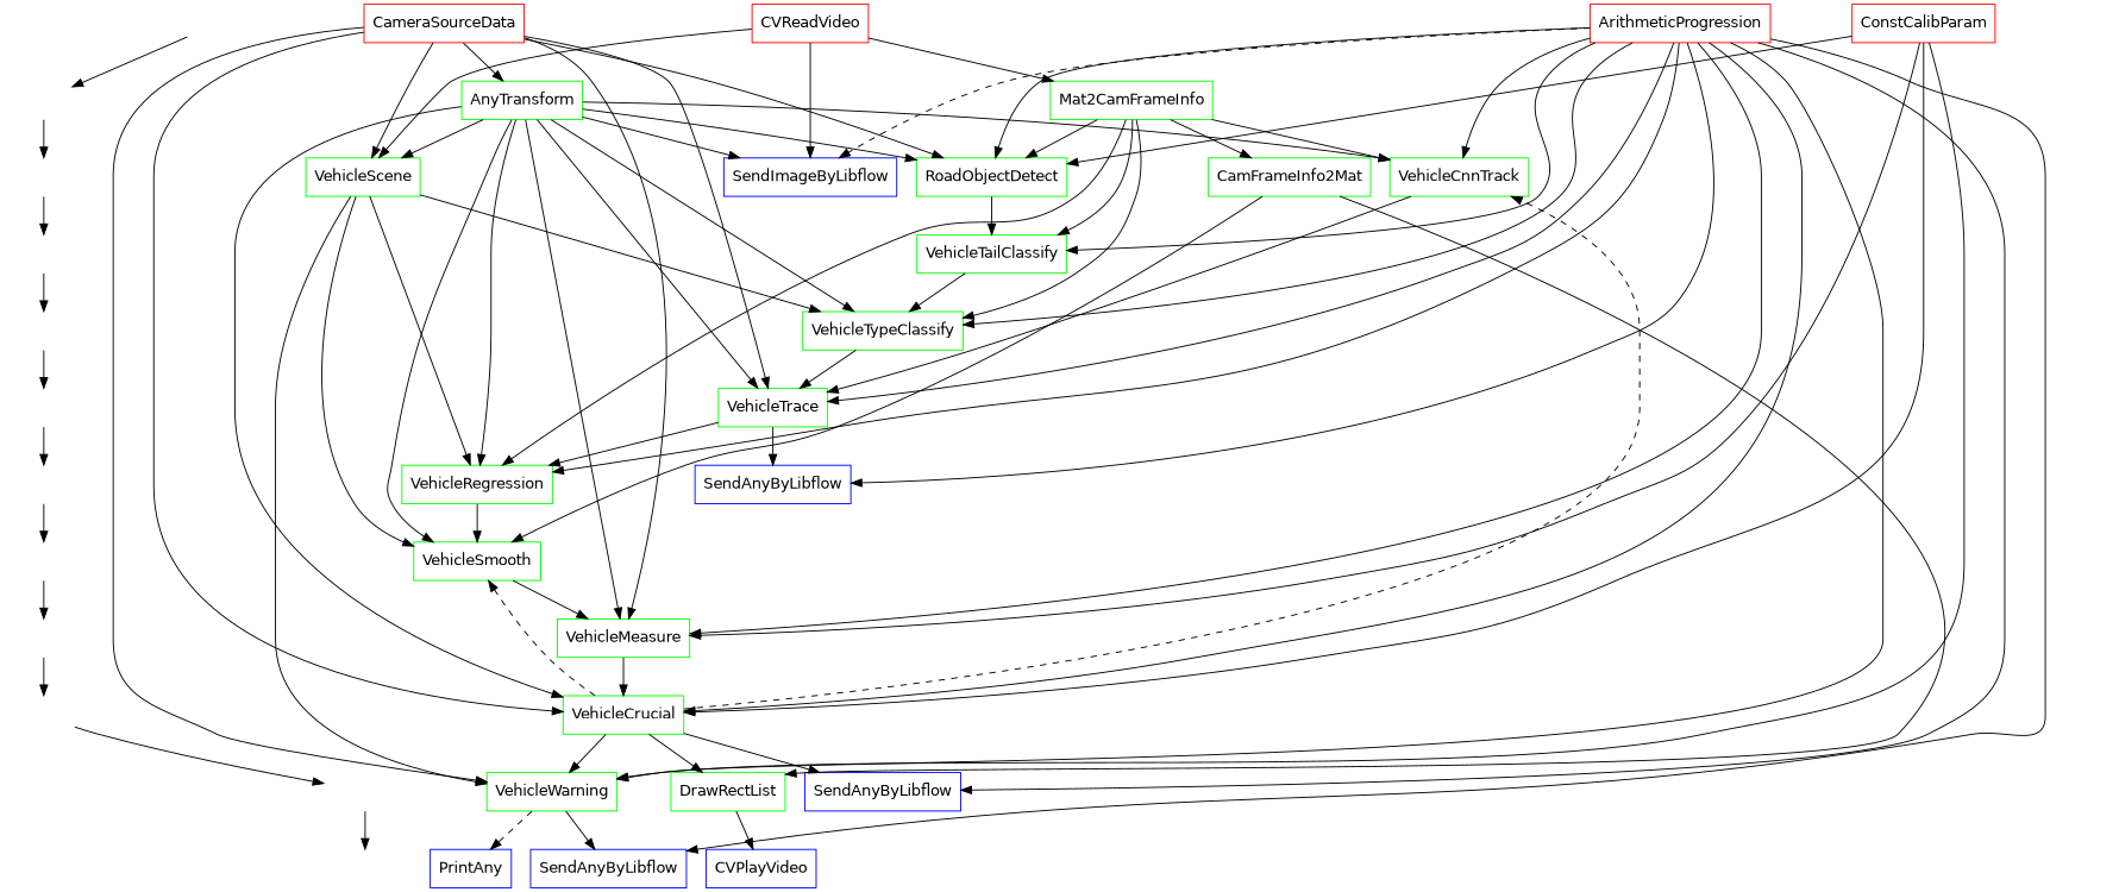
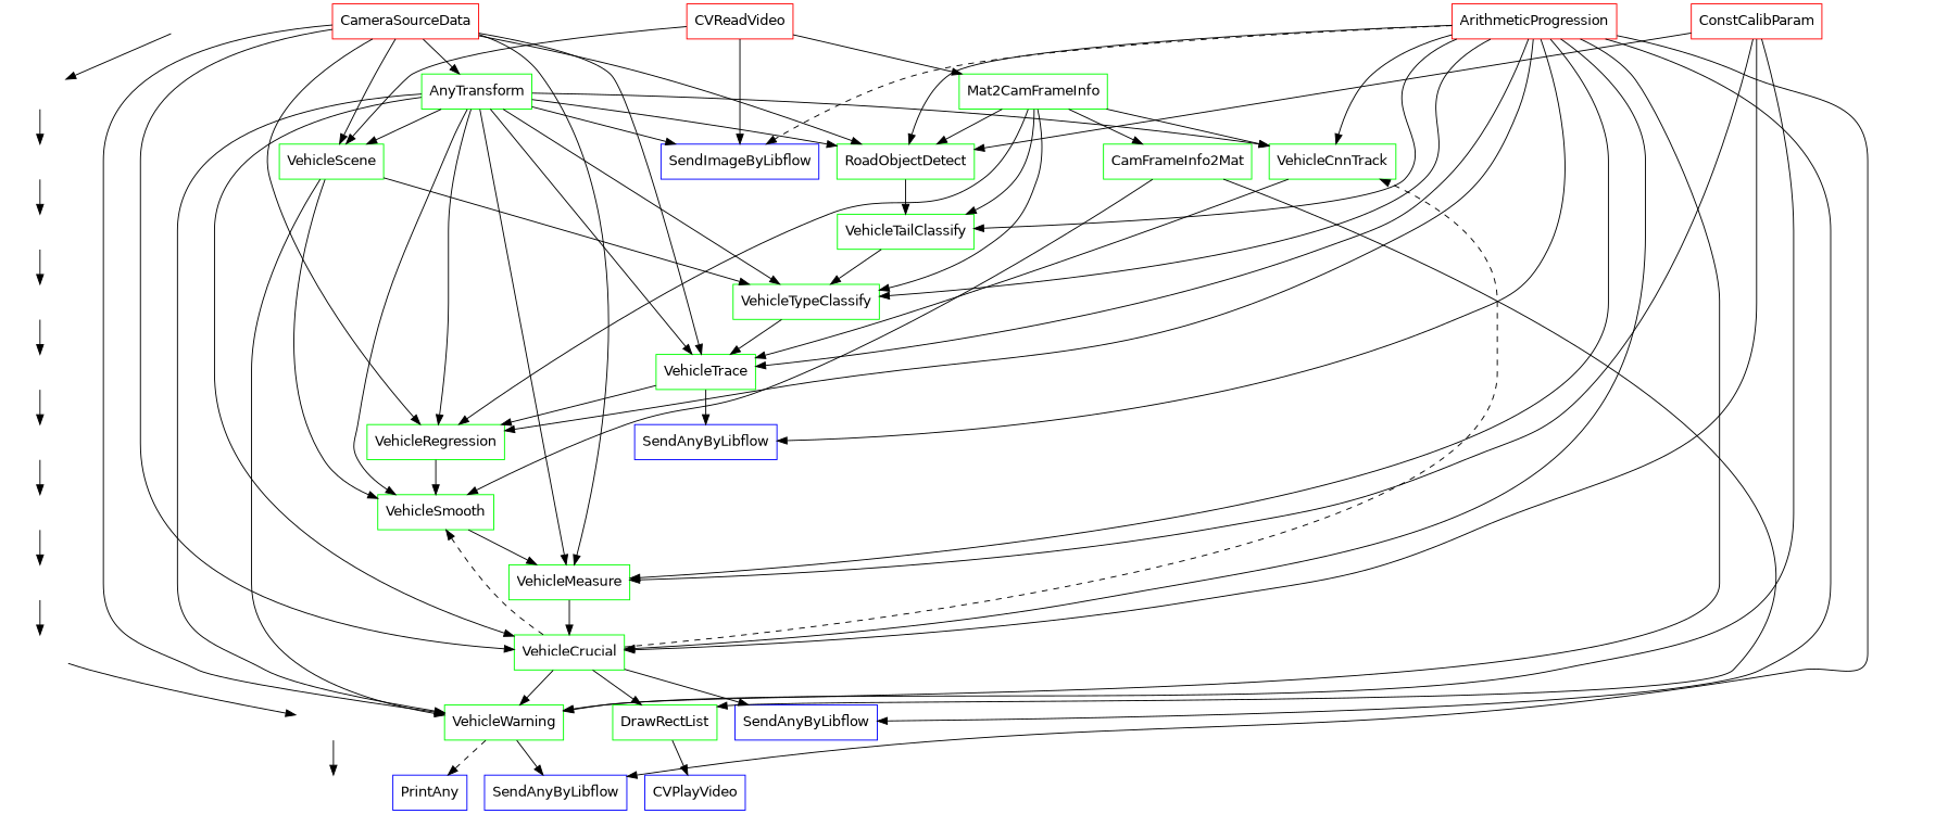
  digraph {
    fontname="DejaVu Sans"
    node [color=green fontname="DejaVu Sans" shape=box]
    edge [fontname="DejaVu Sans"]
    n1 [color=red label=ConstCalibParam]
    n2 [color=red label=ArithmeticProgression]
    n3 [color=red label=CVReadVideo]
    n4 [color=red label=CameraSourceData]
    rank0 [style=invisible color="" shape=""]
    n6 [label=VehicleTailClassify]
    rank3 [style=invisible color="" shape=""]
    n8 [label=Mat2CamFrameInfo]
    n9 [label=AnyTransform]
    rank1 [style=invisible color="" shape=""]
    n11 [label=VehicleScene]
    n12 [color=blue label=SendImageByLibflow]
    n13 [label=CamFrameInfo2Mat]
    n14 [label=VehicleCnnTrack]
    n15 [label=RoadObjectDetect]
    rank2 [style=invisible color="" shape=""]
    n17 [label=VehicleTypeClassify]
    rank4 [style=invisible color="" shape=""]
    n19 [label=VehicleTrace]
    rank5 [style=invisible color="" shape=""]
    n21 [label=VehicleRegression]
    n22 [color=blue label=SendAnyByLibflow]
    rank6 [style=invisible color="" shape=""]
    n24 [label=VehicleSmooth]
    rank7 [style=invisible color="" shape=""]
    n26 [label=VehicleMeasure]
    rank8 [style=invisible color="" shape=""]
    n28 [label=VehicleCrucial]
    rank9 [style=invisible color="" shape=""]
    n30 [label=VehicleWarning]
    n31 [label=DrawRectList]
    n32 [color=blue label=SendAnyByLibflow]
    rank10 [style=invisible color="" shape=""]
    n34 [color=blue label=PrintAny]
    n35 [color=blue label=SendAnyByLibflow]
    n36 [color=blue label=CVPlayVideo]
    rank11 [style=invisible color="" shape=""]
    subgraph sub_1 {
      subgraph sub_2 {
        rank=same
        rankdir=LR
        n1
        n2
        n3
        n4
        rank0
      }
      subgraph sub_3 {
        rank=same
        rankdir=LR
        n6
        rank3
      }
      subgraph sub_4 {
        rank=same
        rankdir=LR
        n8
        n9
        rank1
      }
      subgraph sub_5 {
        rank=same
        rankdir=LR
        n11
        n12
        n13
        n14
        n15
        rank2
      }
      subgraph sub_6 {
        rank=same
        rankdir=LR
        n17
        rank4
      }
      subgraph sub_7 {
        rank=same
        rankdir=LR
        n19
        rank5
      }
      subgraph sub_8 {
        rank=same
        rankdir=LR
        n21
        n22
        rank6
      }
      subgraph sub_9 {
        rank=same
        rankdir=LR
        n24
        rank7
      }
      subgraph sub_10 {
        rank=same
        rankdir=LR
        n26
        rank8
      }
      subgraph sub_11 {
        rank=same
        rankdir=LR
        n28
        rank9
      }
      subgraph sub_12 {
        rank=same
        rankdir=LR
        n30
        n31
        n32
        rank10
      }
      subgraph sub_13 {
        rank=same
        rankdir=LR
        n34
        n35
        n36
        rank11
      }
    }
    n1 -> n15
    n1 -> n26
    n1 -> n28
    n1 -> n30
    n2 -> n1 [style=invis]
    n2 -> n6
    n2 -> n12 [style=dashed]
    n2 -> n14
    n2 -> n15
    n2 -> n17
    n2 -> n19
    n2 -> n21
    n2 -> n22
    n2 -> n26
    n2 -> n28
    n2 -> n30
    n2 -> n32
    n2 -> n35
    n3 -> n2 [style=invis]
    n3 -> n8
    n3 -> n11
    n3 -> n12
    n4 -> n3 [style=invis]
    n4 -> n9
    n4 -> n11
    n4 -> n15
    n4 -> n19
    n4 -> n26
    n4 -> n28
    n4 -> n30
    rank0 -> n4 [style=invis]
    rank0 -> rank1
    n6 -> n17
    rank3 -> n6 [style=invis]
    rank3 -> rank4
    n8 -> n6
    n8 -> n13
    n8 -> n14
    n8 -> n15
    n8 -> n17
    n8 -> n21
    n9 -> n8 [style=invis]
    n9 -> n11
    n9 -> n12
    n9 -> n14
    n9 -> n15
    n9 -> n17
    n9 -> n19
    n9 -> n21
    n9 -> n24
    n9 -> n26
    n9 -> n28
+   n9 -> n30
    rank1 -> n9 [style=invis]
    rank1 -> rank2
    n11 -> n12 [style=invis]
    n11 -> n17
-   n11 -> n21
+   n4 -> n21
    n11 -> n24
    n11 -> n30
    n12 -> n15 [style=invis]
    n13 -> n14 [style=invis]
    n13 -> n24
    n13 -> n31
    n14 -> n19
    n15 -> n6
    n15 -> n13 [style=invis]
    rank2 -> rank3
    rank2 -> n11 [style=invis]
    n17 -> n19
    rank4 -> n17 [style=invis]
    rank4 -> rank5
    n19 -> n21
    n19 -> n22
    rank5 -> n19 [style=invis]
    rank5 -> rank6
    n21 -> n22 [style=invis]
    n21 -> n24
    rank6 -> n21 [style=invis]
    rank6 -> rank7
    n24 -> n26
    rank7 -> n24 [style=invis]
    rank7 -> rank8
    n26 -> n28
    rank8 -> n26 [style=invis]
    rank8 -> rank9
    n28 -> n14 [style=dashed]
    n28 -> n24 [style=dashed]
    n28 -> n30
    n28 -> n31
    n28 -> n32
    rank9 -> n28 [style=invis]
    rank9 -> rank10
    n30 -> n31 [style=invis]
    n30 -> n34 [style=dashed]
    n30 -> n35
    n31 -> n32 [style=invis]
    n31 -> n36
    rank10 -> n30 [style=invis]
    rank10 -> rank11
    n34 -> n35 [style=invis]
    n35 -> n36 [style=invis]
    rank11 -> n34 [style=invis]
  }
